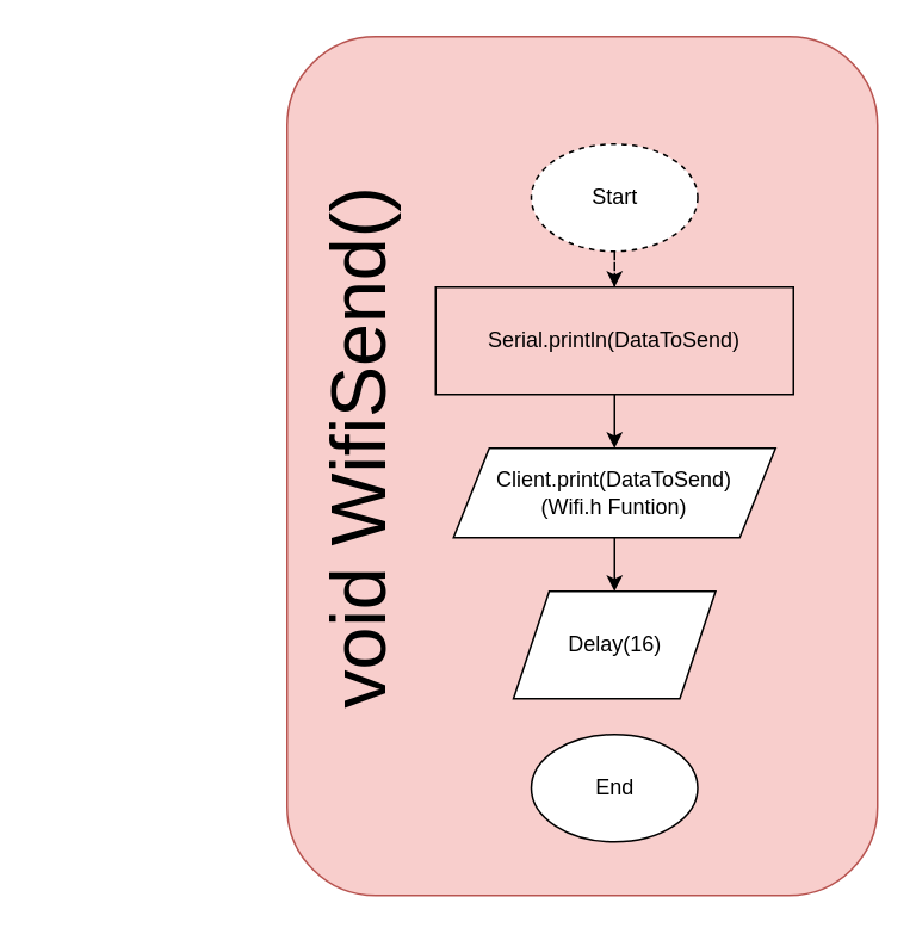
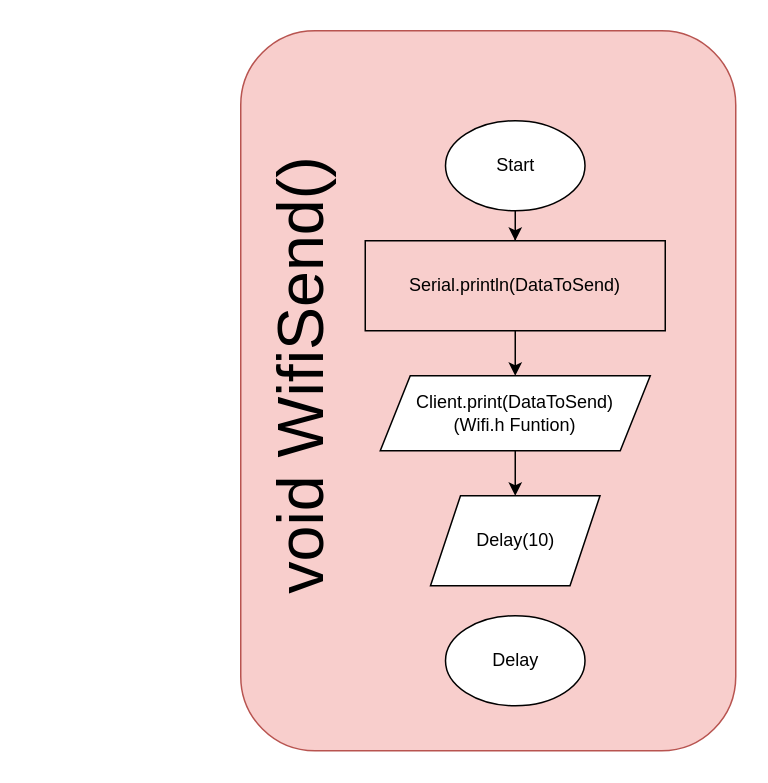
  <mxCell id="0" />
  <mxCell id="1" parent="0" />
  <mxCell id="2" value="" style="rounded=1;whiteSpace=wrap;html=1;fillColor=#f8cecc;strokeColor=#b85450;" vertex="1" parent="1"><mxGeometry x="160" y="20" width="330" height="480" as="geometry" /></mxCell>
- <mxCell id="3" value="" style="edgeStyle=orthogonalEdgeStyle;rounded=0;orthogonalLoop=1;jettySize=auto;html=1;dashed=1;" edge="1" parent="1" source="4" target="9"><mxGeometry relative="1" as="geometry" /></mxCell>
- <mxCell id="4" value="Start" style="ellipse;whiteSpace=wrap;html=1;dashed=1;" vertex="1" parent="1"><mxGeometry x="296.5" y="80" width="93" height="60" as="geometry" /></mxCell>
+ <mxCell id="3" value="" style="edgeStyle=orthogonalEdgeStyle;rounded=0;orthogonalLoop=1;jettySize=auto;html=1;" edge="1" parent="1" source="4" target="9"><mxGeometry relative="1" as="geometry" /></mxCell>
+ <mxCell id="4" value="Start" style="ellipse;whiteSpace=wrap;html=1;" vertex="1" parent="1"><mxGeometry x="296.5" y="80" width="93" height="60" as="geometry" /></mxCell>
  <mxCell id="5" value="&lt;font style=&quot;font-size: 43px;&quot;&gt;void WifiSend()&lt;/font&gt;" style="text;html=1;align=center;verticalAlign=middle;whiteSpace=wrap;rounded=0;rotation=-90;" vertex="1" parent="1"><mxGeometry x="20" y="210" width="360" height="80" as="geometry" /></mxCell>
  <mxCell id="6" value="" style="edgeStyle=orthogonalEdgeStyle;rounded=0;orthogonalLoop=1;jettySize=auto;html=1;" edge="1" parent="1" source="7" target="11"><mxGeometry relative="1" as="geometry" /></mxCell>
  <mxCell id="7" value="Client.print(DataToSend)&lt;div&gt;(Wifi.h Funtion)&lt;span style=&quot;color: rgba(0, 0, 0, 0); font-family: monospace; font-size: 0px; text-align: start; text-wrap: nowrap; background-color: initial;&quot;&gt;Wifi%3CmxGraphModel%3E%3Croot%3E%3CmxCell%20id%3D%220%22%2F%3E%3CmxCell%20id%3D%221%22%20parent%3D%220%22%2F%3E%3CmxCell%20id%3D%222%22%20value%3D%22Start%22%20style%3D%22ellipse%3BwhiteSpace%3Dwrap%3Bhtml%3D1%3B%22%20vertex%3D%221%22%20parent%3D%221%22%3E%3CmxGeometry%20x%3D%22486.5%22%20y%3D%2220%22%20width%3D%2293%22%20height%3D%2260%22%20as%3D%22geometry%22%2F%3E%3C%2FmxCell%3E%3C%2Froot%3E%3C%2FmxGraphel%&lt;/span&gt;&lt;/div&gt;" style="shape=parallelogram;perimeter=parallelogramPerimeter;whiteSpace=wrap;html=1;fixedSize=1;" vertex="1" parent="1"><mxGeometry x="253" y="250" width="180" height="50" as="geometry" /></mxCell>
  <mxCell id="8" style="edgeStyle=orthogonalEdgeStyle;rounded=0;orthogonalLoop=1;jettySize=auto;html=1;entryX=0.5;entryY=0;entryDx=0;entryDy=0;" edge="1" parent="1" source="9" target="7"><mxGeometry relative="1" as="geometry" /></mxCell>
  <mxCell id="9" value="Serial.println(DataToSend)" style="rounded=0;whiteSpace=wrap;html=1;fillColor=#f8cecc;" vertex="1" parent="1"><mxGeometry x="243" y="160" width="200" height="60" as="geometry" /></mxCell>
- <mxCell id="10" value="End" style="ellipse;whiteSpace=wrap;html=1;" vertex="1" parent="1"><mxGeometry x="296.5" y="410" width="93" height="60" as="geometry" /></mxCell>
- <mxCell id="11" value="Delay(16)" style="shape=parallelogram;perimeter=parallelogramPerimeter;whiteSpace=wrap;html=1;fixedSize=1;" vertex="1" parent="1"><mxGeometry x="286.5" y="330" width="113" height="60" as="geometry" /></mxCell>
+ <mxCell id="10" value="Delay" style="ellipse;whiteSpace=wrap;html=1;" vertex="1" parent="1"><mxGeometry x="296.5" y="410" width="93" height="60" as="geometry" /></mxCell>
+ <mxCell id="11" value="Delay(10)" style="shape=parallelogram;perimeter=parallelogramPerimeter;whiteSpace=wrap;html=1;fixedSize=1;" vertex="1" parent="1"><mxGeometry x="286.5" y="330" width="113" height="60" as="geometry" /></mxCell>
